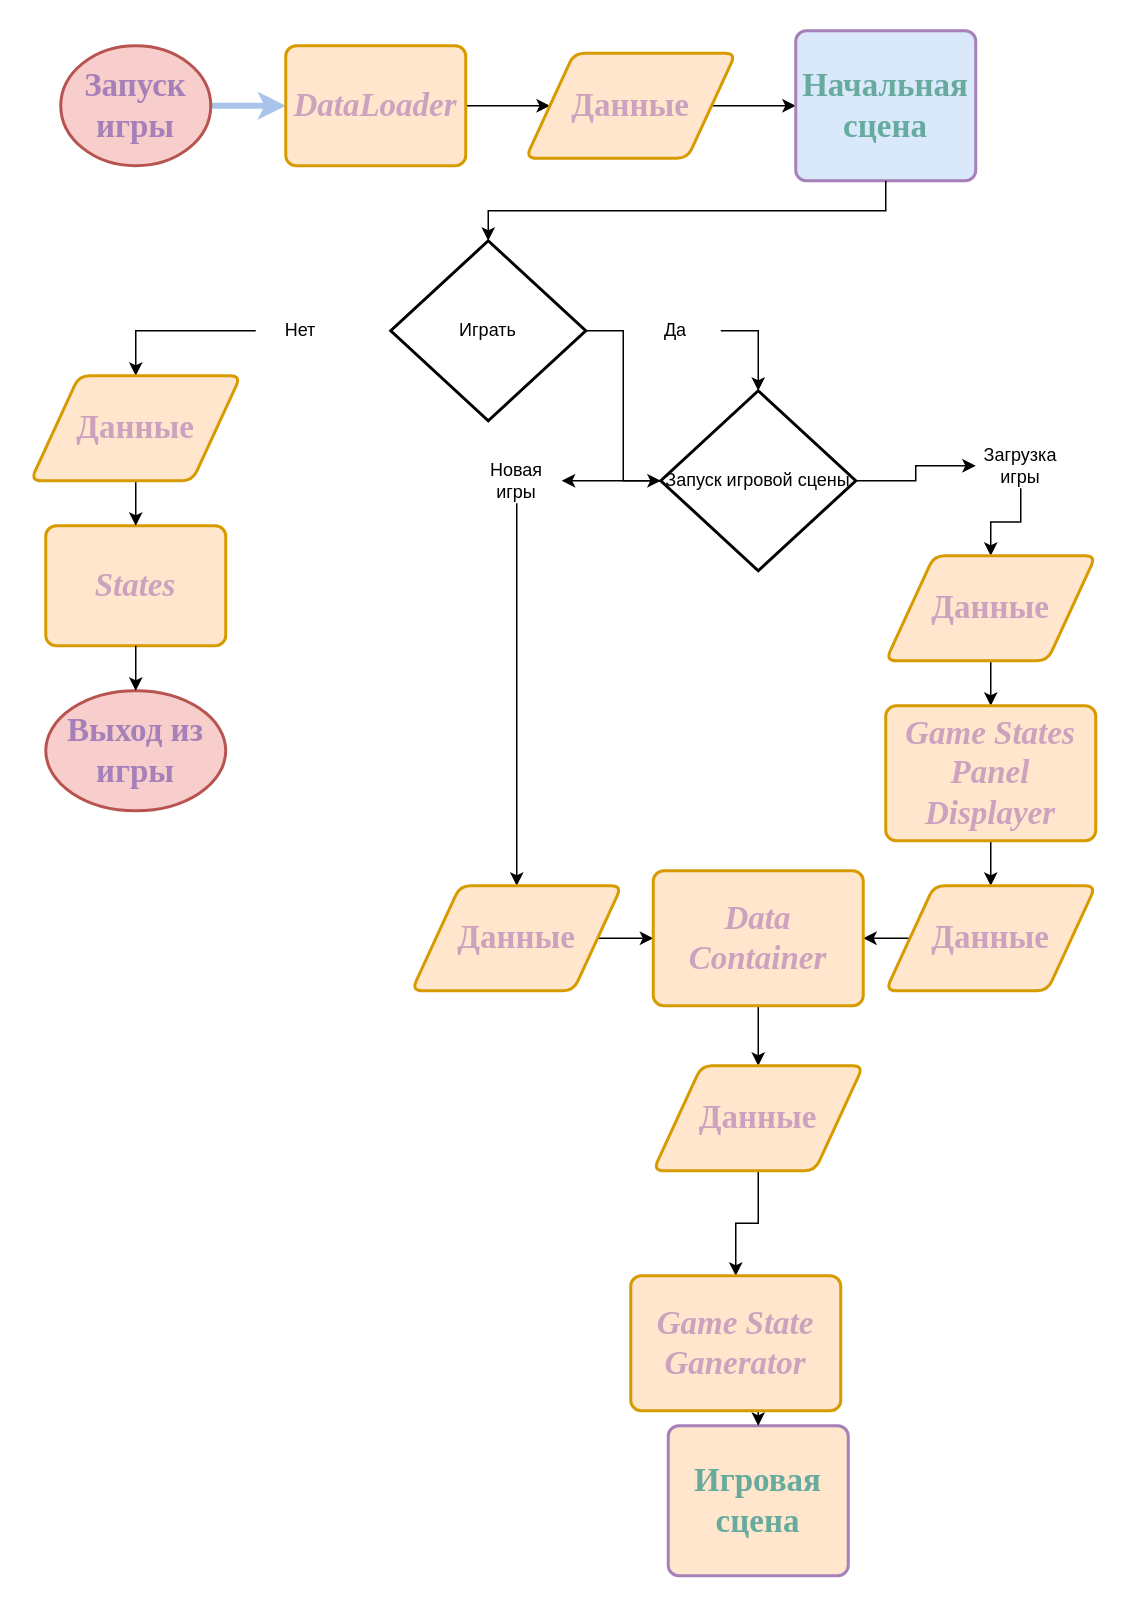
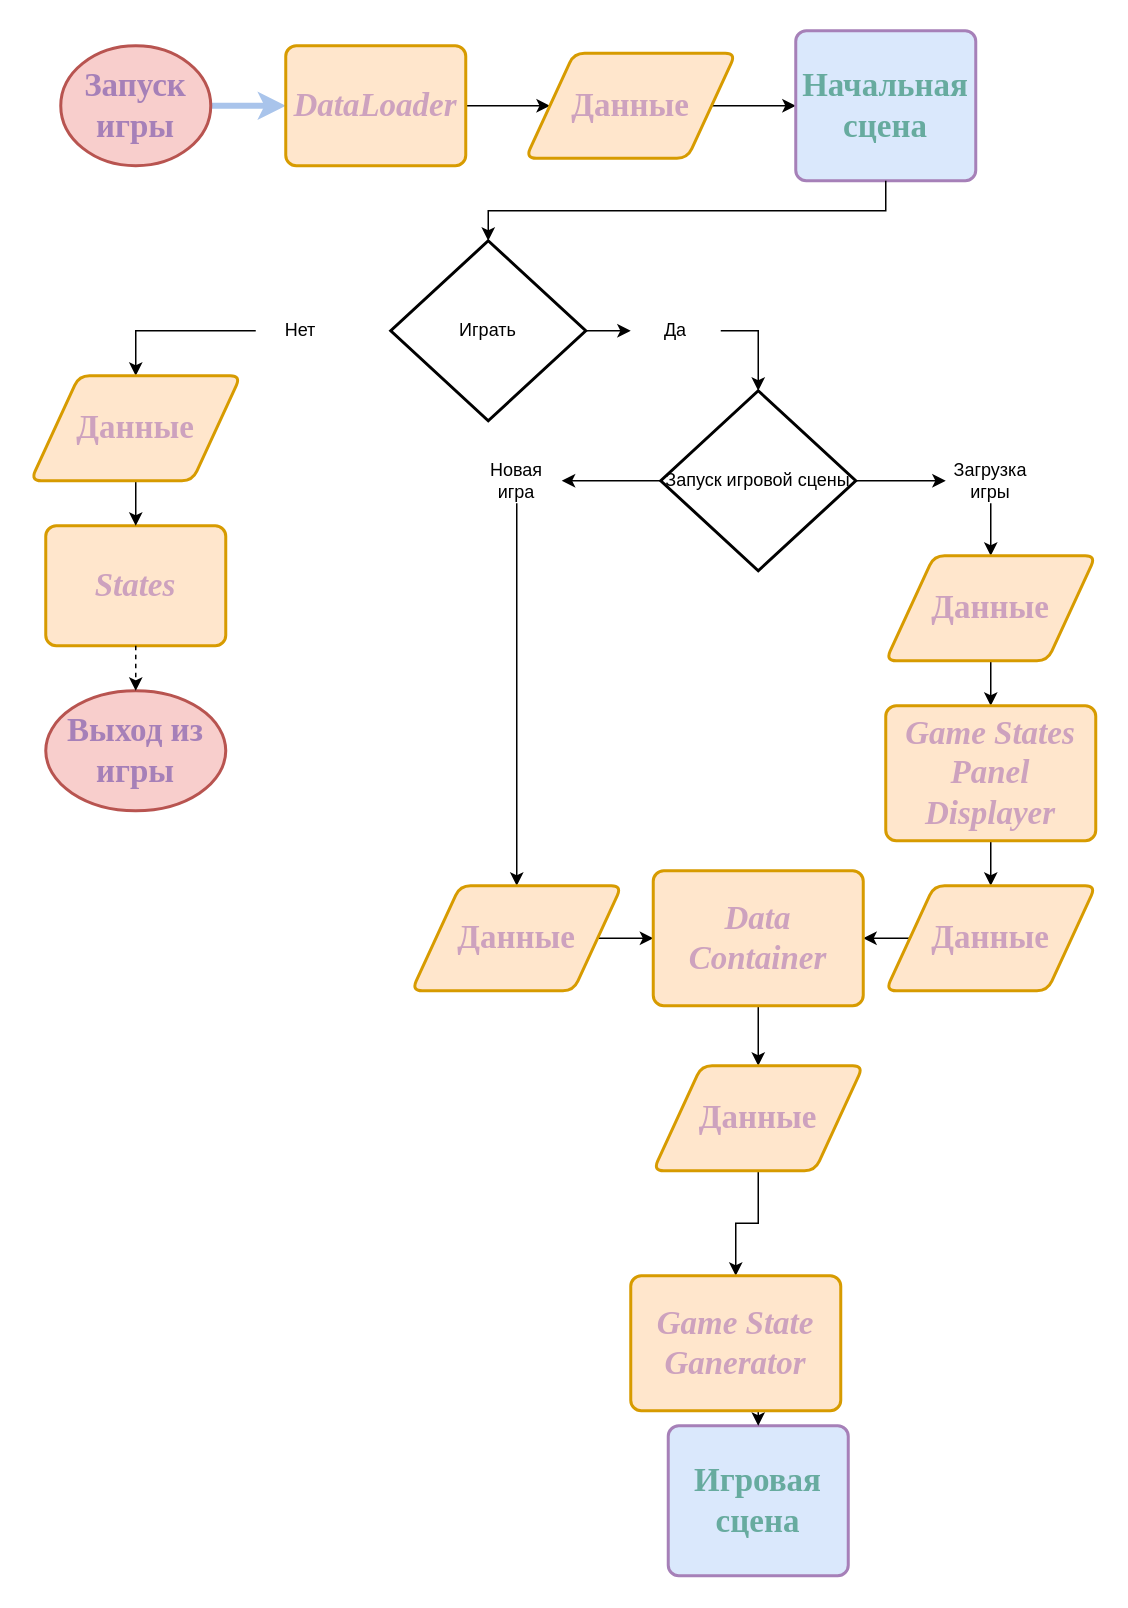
  <mxCell id="0" />
  <mxCell id="1" parent="0" />
  <mxCell id="2" style="edgeStyle=orthogonalEdgeStyle;rounded=0;orthogonalLoop=1;jettySize=auto;html=1;exitX=1;exitY=0.5;exitDx=0;exitDy=0;exitPerimeter=0;entryX=0;entryY=0.5;entryDx=0;entryDy=0;strokeColor=#A9C4EB;strokeWidth=4;align=center;verticalAlign=middle;fontFamily=Helvetica;fontSize=11;fontColor=default;labelBackgroundColor=default;endArrow=classic;curved=0;" edge="1" parent="1" source="3" target="5"><mxGeometry relative="1" as="geometry" /></mxCell>
  <mxCell id="3" value="Запуск игры" style="strokeWidth=2;html=1;shape=mxgraph.flowchart.start_1;whiteSpace=wrap;fontSize=22;fillColor=#f8cecc;strokeColor=#b85450;fontColor=#A680B8;fontFamily=Times New Roman;fontStyle=1" vertex="1" parent="1"><mxGeometry x="40" y="30" width="100" height="80" as="geometry" /></mxCell>
  <mxCell id="4" style="edgeStyle=orthogonalEdgeStyle;rounded=0;orthogonalLoop=1;jettySize=auto;html=1;exitX=1;exitY=0.5;exitDx=0;exitDy=0;entryX=0;entryY=0.5;entryDx=0;entryDy=0;" edge="1" parent="1" source="5" target="7"><mxGeometry relative="1" as="geometry" /></mxCell>
  <mxCell id="5" value="DataLoader" style="rounded=1;whiteSpace=wrap;html=1;absoluteArcSize=1;arcSize=14;strokeWidth=2;fillColor=#ffe6cc;strokeColor=#d79b00;fontSize=22;align=center;verticalAlign=middle;fontFamily=Times New Roman;fontStyle=3;fontColor=#CDA2BE;" vertex="1" parent="1"><mxGeometry x="190" y="30" width="120" height="80" as="geometry" /></mxCell>
  <mxCell id="6" style="edgeStyle=orthogonalEdgeStyle;rounded=0;orthogonalLoop=1;jettySize=auto;html=1;exitX=1;exitY=0.5;exitDx=0;exitDy=0;entryX=0;entryY=0.5;entryDx=0;entryDy=0;" edge="1" parent="1" source="7" target="8"><mxGeometry relative="1" as="geometry" /></mxCell>
  <mxCell id="7" value="Данные" style="shape=parallelogram;html=1;strokeWidth=2;perimeter=parallelogramPerimeter;whiteSpace=wrap;rounded=1;arcSize=14;size=0.23;strokeColor=#d79b00;align=center;verticalAlign=middle;fontFamily=Times New Roman;fontSize=22;fontColor=#CDA2BE;fontStyle=1;fillColor=#ffe6cc;" vertex="1" parent="1"><mxGeometry x="350" y="35" width="140" height="70" as="geometry" /></mxCell>
  <mxCell id="8" value="Начальная сцена" style="rounded=1;whiteSpace=wrap;html=1;absoluteArcSize=1;arcSize=14;strokeWidth=2;strokeColor=#A680B8;align=center;verticalAlign=middle;fontFamily=Times New Roman;fontSize=22;fontStyle=1;fillColor=#dae8fc;shadow=0;fontColor=#67AB9F;" vertex="1" parent="1"><mxGeometry x="530" y="20" width="120" height="100" as="geometry" /></mxCell>
  <mxCell id="9" style="edgeStyle=orthogonalEdgeStyle;rounded=0;orthogonalLoop=1;jettySize=auto;html=1;exitX=0;exitY=0.5;exitDx=0;exitDy=0;exitPerimeter=0;entryX=1;entryY=0.5;entryDx=0;entryDy=0;" edge="1" parent="1" source="11" target="26"><mxGeometry relative="1" as="geometry" /></mxCell>
  <mxCell id="10" style="edgeStyle=orthogonalEdgeStyle;rounded=0;orthogonalLoop=1;jettySize=auto;html=1;exitX=1;exitY=0.5;exitDx=0;exitDy=0;exitPerimeter=0;entryX=0;entryY=0.5;entryDx=0;entryDy=0;" edge="1" parent="1" source="11" target="19"><mxGeometry relative="1" as="geometry" /></mxCell>
  <mxCell id="11" value="Запуск игровой сцены" style="strokeWidth=2;html=1;shape=mxgraph.flowchart.decision;whiteSpace=wrap;" vertex="1" parent="1"><mxGeometry x="440" y="260" width="130" height="120" as="geometry" /></mxCell>
- <mxCell id="12" style="edgeStyle=orthogonalEdgeStyle;rounded=0;orthogonalLoop=1;jettySize=auto;html=1;exitX=1;exitY=0.5;exitDx=0;exitDy=0;exitPerimeter=0;" edge="1" parent="1" source="13" target="11"><mxGeometry relative="1" as="geometry" /></mxCell>
+ <mxCell id="12" style="edgeStyle=orthogonalEdgeStyle;rounded=0;orthogonalLoop=1;jettySize=auto;html=1;exitX=1;exitY=0.5;exitDx=0;exitDy=0;exitPerimeter=0;entryX=0;entryY=0.5;entryDx=0;entryDy=0;" edge="1" parent="1" source="13" target="17"><mxGeometry relative="1" as="geometry" /></mxCell>
  <mxCell id="13" value="Играть" style="strokeWidth=2;html=1;shape=mxgraph.flowchart.decision;whiteSpace=wrap;" vertex="1" parent="1"><mxGeometry x="260" y="160" width="130" height="120" as="geometry" /></mxCell>
  <mxCell id="14" value="Выход из игры" style="strokeWidth=2;html=1;shape=mxgraph.flowchart.start_1;whiteSpace=wrap;fontSize=22;fillColor=#f8cecc;strokeColor=#b85450;fontColor=#A680B8;fontFamily=Times New Roman;fontStyle=1" vertex="1" parent="1"><mxGeometry x="30" y="460" width="120" height="80" as="geometry" /></mxCell>
  <mxCell id="15" style="edgeStyle=orthogonalEdgeStyle;rounded=0;orthogonalLoop=1;jettySize=auto;html=1;exitX=0;exitY=0.5;exitDx=0;exitDy=0;" edge="1" parent="1" source="16" target="22"><mxGeometry relative="1" as="geometry" /></mxCell>
  <mxCell id="16" value="Нет" style="text;html=1;align=center;verticalAlign=middle;whiteSpace=wrap;rounded=0;" vertex="1" parent="1"><mxGeometry x="170" y="205" width="60" height="30" as="geometry" /></mxCell>
  <mxCell id="17" value="Да" style="text;html=1;align=center;verticalAlign=middle;whiteSpace=wrap;rounded=0;" vertex="1" parent="1"><mxGeometry x="420" y="205" width="60" height="30" as="geometry" /></mxCell>
  <mxCell id="18" style="edgeStyle=orthogonalEdgeStyle;rounded=0;orthogonalLoop=1;jettySize=auto;html=1;exitX=0.5;exitY=1;exitDx=0;exitDy=0;entryX=0.5;entryY=0;entryDx=0;entryDy=0;" edge="1" parent="1" source="19" target="24"><mxGeometry relative="1" as="geometry"><mxPoint x="650" y="360" as="targetPoint" /></mxGeometry></mxCell>
- <mxCell id="19" value="Загрузка игры" style="text;html=1;align=center;verticalAlign=middle;whiteSpace=wrap;rounded=0;" vertex="1" parent="1"><mxGeometry x="650" y="295" width="60" height="30" as="geometry" /></mxCell>
+ <mxCell id="19" value="Загрузка игры" style="text;html=1;align=center;verticalAlign=middle;whiteSpace=wrap;rounded=0;" vertex="1" parent="1"><mxGeometry x="630" y="305" width="60" height="30" as="geometry" /></mxCell>
  <mxCell id="20" value="States" style="rounded=1;whiteSpace=wrap;html=1;absoluteArcSize=1;arcSize=14;strokeWidth=2;fillColor=#ffe6cc;strokeColor=#d79b00;fontSize=22;align=center;verticalAlign=middle;fontFamily=Times New Roman;fontStyle=3;fontColor=#CDA2BE;" vertex="1" parent="1"><mxGeometry x="30" y="350" width="120" height="80" as="geometry" /></mxCell>
  <mxCell id="21" style="edgeStyle=orthogonalEdgeStyle;rounded=0;orthogonalLoop=1;jettySize=auto;html=1;exitX=0.5;exitY=1;exitDx=0;exitDy=0;entryX=0.5;entryY=0;entryDx=0;entryDy=0;" edge="1" parent="1" source="22" target="20"><mxGeometry relative="1" as="geometry" /></mxCell>
  <mxCell id="22" value="Данные" style="shape=parallelogram;html=1;strokeWidth=2;perimeter=parallelogramPerimeter;whiteSpace=wrap;rounded=1;arcSize=14;size=0.23;strokeColor=#d79b00;align=center;verticalAlign=middle;fontFamily=Times New Roman;fontSize=22;fontColor=#CDA2BE;fontStyle=1;fillColor=#ffe6cc;" vertex="1" parent="1"><mxGeometry x="20" y="250" width="140" height="70" as="geometry" /></mxCell>
  <mxCell id="23" style="edgeStyle=orthogonalEdgeStyle;rounded=0;orthogonalLoop=1;jettySize=auto;html=1;exitX=0.5;exitY=1;exitDx=0;exitDy=0;entryX=0.5;entryY=0;entryDx=0;entryDy=0;" edge="1" parent="1" source="24" target="28"><mxGeometry relative="1" as="geometry" /></mxCell>
  <mxCell id="24" value="Данные" style="shape=parallelogram;html=1;strokeWidth=2;perimeter=parallelogramPerimeter;whiteSpace=wrap;rounded=1;arcSize=14;size=0.23;strokeColor=#d79b00;align=center;verticalAlign=middle;fontFamily=Times New Roman;fontSize=22;fontColor=#CDA2BE;fontStyle=1;fillColor=#ffe6cc;" vertex="1" parent="1"><mxGeometry x="590" y="370" width="140" height="70" as="geometry" /></mxCell>
  <mxCell id="25" style="edgeStyle=orthogonalEdgeStyle;rounded=0;orthogonalLoop=1;jettySize=auto;html=1;exitX=0.5;exitY=1;exitDx=0;exitDy=0;entryX=0.5;entryY=0;entryDx=0;entryDy=0;" edge="1" parent="1" source="26" target="35"><mxGeometry relative="1" as="geometry" /></mxCell>
- <mxCell id="26" value="Новая игры" style="text;html=1;align=center;verticalAlign=middle;whiteSpace=wrap;rounded=0;" vertex="1" parent="1"><mxGeometry x="314" y="305" width="60" height="30" as="geometry" /></mxCell>
+ <mxCell id="26" value="Новая игра" style="text;html=1;align=center;verticalAlign=middle;whiteSpace=wrap;rounded=0;" vertex="1" parent="1"><mxGeometry x="314" y="305" width="60" height="30" as="geometry" /></mxCell>
  <mxCell id="27" style="edgeStyle=orthogonalEdgeStyle;rounded=0;orthogonalLoop=1;jettySize=auto;html=1;exitX=0.5;exitY=1;exitDx=0;exitDy=0;entryX=0.5;entryY=0;entryDx=0;entryDy=0;" edge="1" parent="1" source="28" target="33"><mxGeometry relative="1" as="geometry" /></mxCell>
  <mxCell id="28" value="Game States Panel Displayer" style="rounded=1;whiteSpace=wrap;html=1;absoluteArcSize=1;arcSize=14;strokeWidth=2;fillColor=#ffe6cc;strokeColor=#d79b00;fontSize=22;align=center;verticalAlign=middle;fontFamily=Times New Roman;fontStyle=3;fontColor=#CDA2BE;" vertex="1" parent="1"><mxGeometry x="590" y="470" width="140" height="90" as="geometry" /></mxCell>
  <mxCell id="29" style="edgeStyle=orthogonalEdgeStyle;rounded=0;orthogonalLoop=1;jettySize=auto;html=1;exitX=0.5;exitY=1;exitDx=0;exitDy=0;entryX=0.5;entryY=0;entryDx=0;entryDy=0;entryPerimeter=0;" edge="1" parent="1" source="8" target="13"><mxGeometry relative="1" as="geometry" /></mxCell>
- <mxCell id="30" style="edgeStyle=orthogonalEdgeStyle;rounded=0;orthogonalLoop=1;jettySize=auto;html=1;exitX=0.5;exitY=1;exitDx=0;exitDy=0;entryX=0.5;entryY=0;entryDx=0;entryDy=0;entryPerimeter=0;" edge="1" parent="1" source="20" target="14"><mxGeometry relative="1" as="geometry" /></mxCell>
+ <mxCell id="30" style="edgeStyle=orthogonalEdgeStyle;rounded=0;orthogonalLoop=1;jettySize=auto;html=1;exitX=0.5;exitY=1;exitDx=0;exitDy=0;entryX=0.5;entryY=0;entryDx=0;entryDy=0;entryPerimeter=0;dashed=1;" edge="1" parent="1" source="20" target="14"><mxGeometry relative="1" as="geometry" /></mxCell>
  <mxCell id="31" style="edgeStyle=orthogonalEdgeStyle;rounded=0;orthogonalLoop=1;jettySize=auto;html=1;exitX=1;exitY=0.5;exitDx=0;exitDy=0;entryX=0.5;entryY=0;entryDx=0;entryDy=0;entryPerimeter=0;" edge="1" parent="1" source="17" target="11"><mxGeometry relative="1" as="geometry" /></mxCell>
  <mxCell id="32" style="edgeStyle=orthogonalEdgeStyle;rounded=0;orthogonalLoop=1;jettySize=auto;html=1;exitX=0;exitY=0.5;exitDx=0;exitDy=0;entryX=1;entryY=0.5;entryDx=0;entryDy=0;" edge="1" parent="1" source="33" target="37"><mxGeometry relative="1" as="geometry" /></mxCell>
  <mxCell id="33" value="Данные" style="shape=parallelogram;html=1;strokeWidth=2;perimeter=parallelogramPerimeter;whiteSpace=wrap;rounded=1;arcSize=14;size=0.23;strokeColor=#d79b00;align=center;verticalAlign=middle;fontFamily=Times New Roman;fontSize=22;fontColor=#CDA2BE;fontStyle=1;fillColor=#ffe6cc;" vertex="1" parent="1"><mxGeometry x="590" y="590" width="140" height="70" as="geometry" /></mxCell>
  <mxCell id="34" style="edgeStyle=orthogonalEdgeStyle;rounded=0;orthogonalLoop=1;jettySize=auto;html=1;exitX=1;exitY=0.5;exitDx=0;exitDy=0;entryX=0;entryY=0.5;entryDx=0;entryDy=0;" edge="1" parent="1" source="35" target="37"><mxGeometry relative="1" as="geometry" /></mxCell>
  <mxCell id="35" value="Данные" style="shape=parallelogram;html=1;strokeWidth=2;perimeter=parallelogramPerimeter;whiteSpace=wrap;rounded=1;arcSize=14;size=0.23;strokeColor=#d79b00;align=center;verticalAlign=middle;fontFamily=Times New Roman;fontSize=22;fontColor=#CDA2BE;fontStyle=1;fillColor=#ffe6cc;" vertex="1" parent="1"><mxGeometry x="274" y="590" width="140" height="70" as="geometry" /></mxCell>
  <mxCell id="36" style="edgeStyle=orthogonalEdgeStyle;rounded=0;orthogonalLoop=1;jettySize=auto;html=1;exitX=0.5;exitY=1;exitDx=0;exitDy=0;entryX=0.5;entryY=0;entryDx=0;entryDy=0;" edge="1" parent="1" source="37" target="40"><mxGeometry relative="1" as="geometry" /></mxCell>
  <mxCell id="37" value="Data Container" style="rounded=1;whiteSpace=wrap;html=1;absoluteArcSize=1;arcSize=14;strokeWidth=2;fillColor=#ffe6cc;strokeColor=#d79b00;fontSize=22;align=center;verticalAlign=middle;fontFamily=Times New Roman;fontStyle=3;fontColor=#CDA2BE;" vertex="1" parent="1"><mxGeometry x="435" y="580" width="140" height="90" as="geometry" /></mxCell>
- <mxCell id="38" value="Игровая сцена" style="rounded=1;whiteSpace=wrap;html=1;absoluteArcSize=1;arcSize=14;strokeWidth=2;strokeColor=#A680B8;align=center;verticalAlign=middle;fontFamily=Times New Roman;fontSize=22;fontStyle=1;fillColor=#ffe6cc;shadow=0;fontColor=#67AB9F;" vertex="1" parent="1"><mxGeometry x="445" y="950" width="120" height="100" as="geometry" /></mxCell>
+ <mxCell id="38" value="Игровая сцена" style="rounded=1;whiteSpace=wrap;html=1;absoluteArcSize=1;arcSize=14;strokeWidth=2;strokeColor=#A680B8;align=center;verticalAlign=middle;fontFamily=Times New Roman;fontSize=22;fontStyle=1;fillColor=#dae8fc;shadow=0;fontColor=#67AB9F;" vertex="1" parent="1"><mxGeometry x="445" y="950" width="120" height="100" as="geometry" /></mxCell>
  <mxCell id="39" style="edgeStyle=orthogonalEdgeStyle;rounded=0;orthogonalLoop=1;jettySize=auto;html=1;exitX=0.5;exitY=1;exitDx=0;exitDy=0;entryX=0.5;entryY=0;entryDx=0;entryDy=0;" edge="1" parent="1" source="40" target="42"><mxGeometry relative="1" as="geometry" /></mxCell>
  <mxCell id="40" value="Данные" style="shape=parallelogram;html=1;strokeWidth=2;perimeter=parallelogramPerimeter;whiteSpace=wrap;rounded=1;arcSize=14;size=0.23;strokeColor=#d79b00;align=center;verticalAlign=middle;fontFamily=Times New Roman;fontSize=22;fontColor=#CDA2BE;fontStyle=1;fillColor=#ffe6cc;" vertex="1" parent="1"><mxGeometry x="435" y="710" width="140" height="70" as="geometry" /></mxCell>
  <mxCell id="41" style="edgeStyle=orthogonalEdgeStyle;rounded=0;orthogonalLoop=1;jettySize=auto;html=1;exitX=0.5;exitY=1;exitDx=0;exitDy=0;entryX=0.5;entryY=0;entryDx=0;entryDy=0;" edge="1" parent="1" source="42" target="38"><mxGeometry relative="1" as="geometry" /></mxCell>
  <mxCell id="42" value="Game State Ganerator" style="rounded=1;whiteSpace=wrap;html=1;absoluteArcSize=1;arcSize=14;strokeWidth=2;fillColor=#ffe6cc;strokeColor=#d79b00;fontSize=22;align=center;verticalAlign=middle;fontFamily=Times New Roman;fontStyle=3;fontColor=#CDA2BE;" vertex="1" parent="1"><mxGeometry x="420" y="850" width="140" height="90" as="geometry" /></mxCell>
